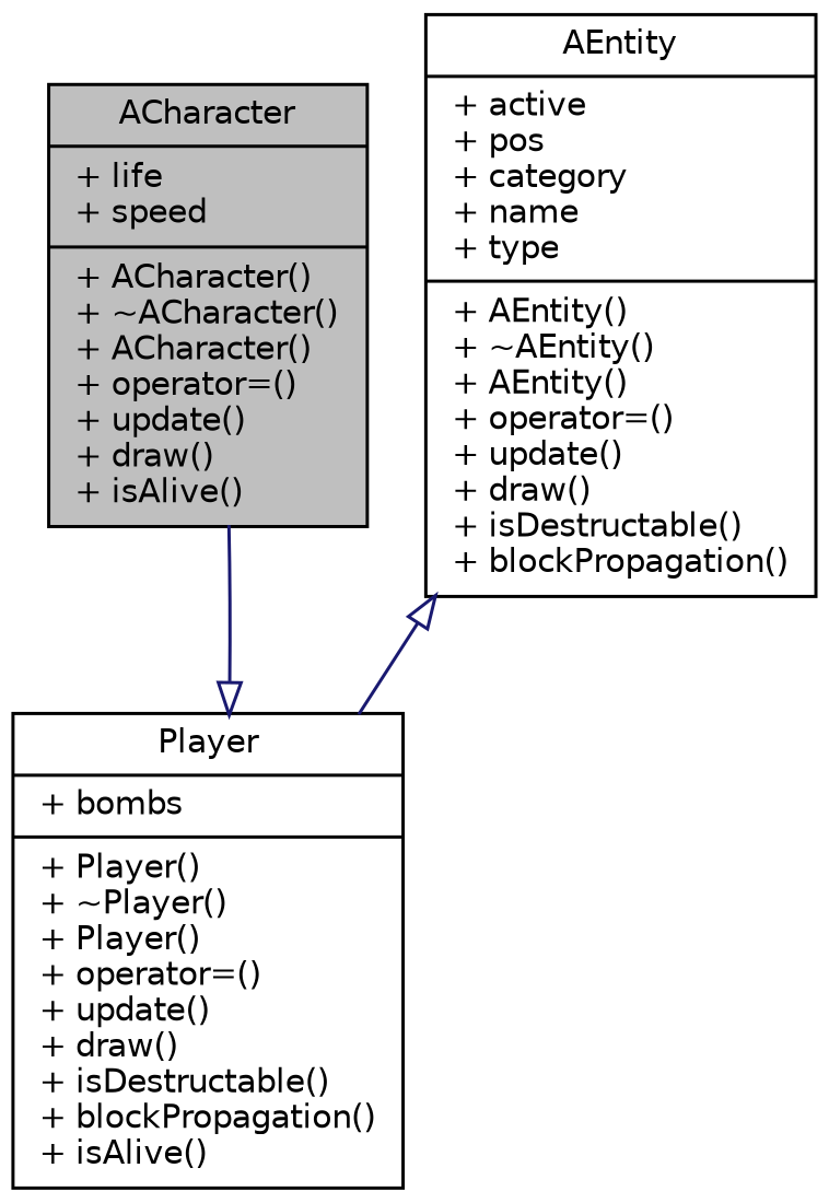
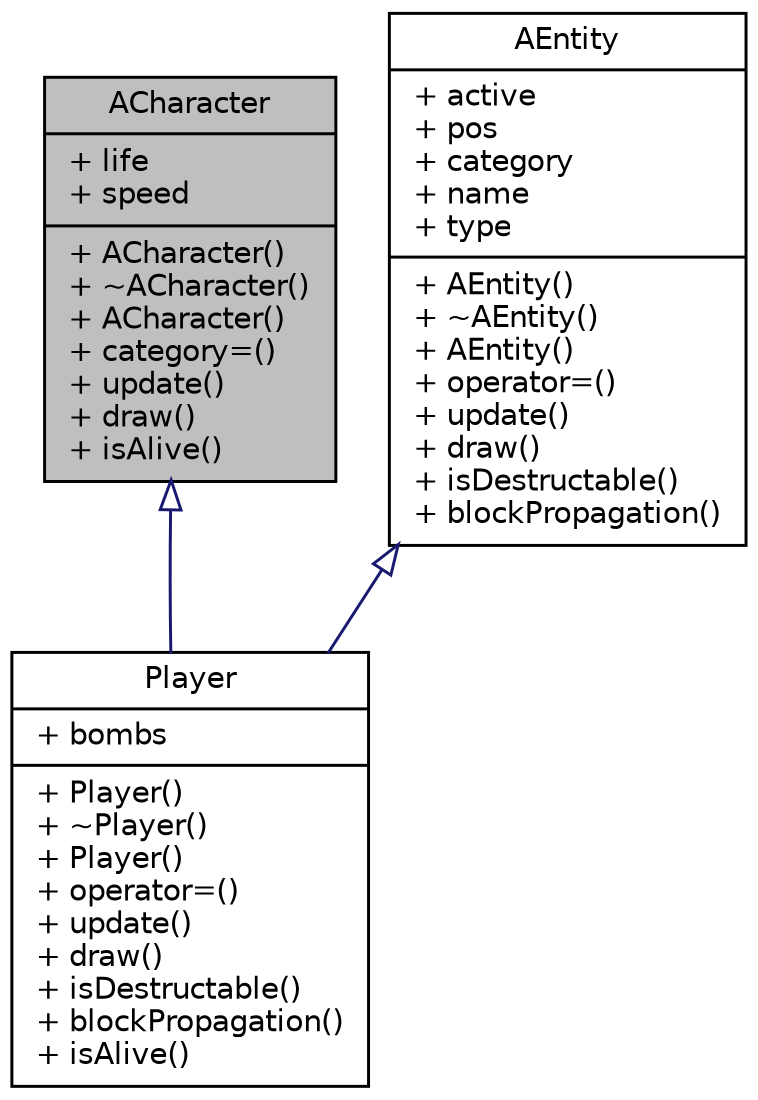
  digraph {
    node [color=black fillcolor=white fontname=Helvetica fontsize=10 shape=record style=filled]
    edge [arrowtail=onormal color=midnightblue dir=back fontname=Helvetica fontsize=10 labelfontname=Helvetica labelfontsize=10 style=solid]
-   n1 [fillcolor=grey75 fontcolor=black height=0.2 label="{ACharacter\n|+ life\l+ speed\l|+ ACharacter()\l+ ~ACharacter()\l+ ACharacter()\l+ operator=()\l+ update()\l+ draw()\l+ isAlive()\l}" width=0.4]
+   n1 [fillcolor=grey75 fontcolor=black height=0.2 label="{ACharacter\n|+ life\l+ speed\l|+ ACharacter()\l+ ~ACharacter()\l+ ACharacter()\l+ category=()\l+ update()\l+ draw()\l+ isAlive()\l}" width=0.4]
    n2 [height=0.2 label="{Player\n|+ bombs\l|+ Player()\l+ ~Player()\l+ Player()\l+ operator=()\l+ update()\l+ draw()\l+ isDestructable()\l+ blockPropagation()\l+ isAlive()\l}" width=0.4]
    n3 [height=0.2 label="{AEntity\n|+ active\l+ pos\l+ category\l+ name\l+ type\l|+ AEntity()\l+ ~AEntity()\l+ AEntity()\l+ operator=()\l+ update()\l+ draw()\l+ isDestructable()\l+ blockPropagation()\l}" width=0.4]
-   n2 -> n1
+   n1 -> n2
    n3 -> n2
  }
